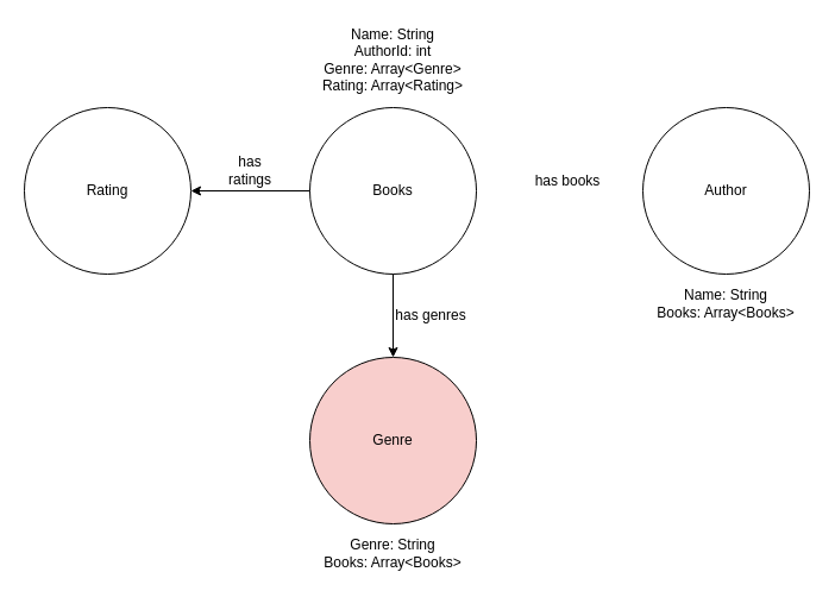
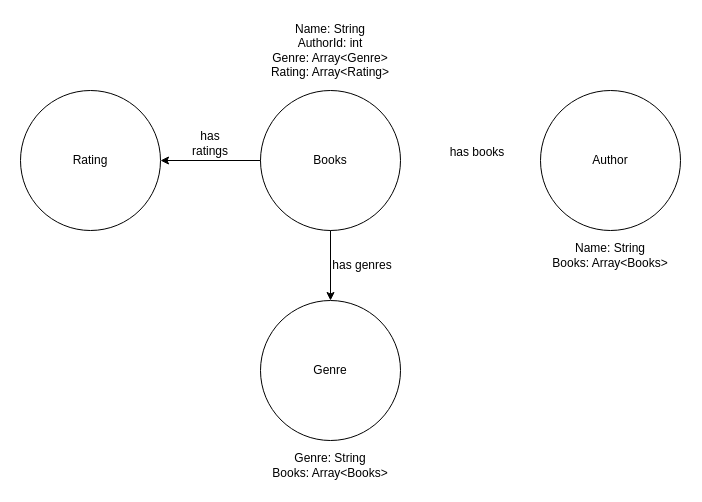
  <mxCell id="0" />
  <mxCell id="1" parent="0" />
  <mxCell id="2" value="Books" style="ellipse;whiteSpace=wrap;html=1;aspect=fixed;" vertex="1" parent="1"><mxGeometry x="260" y="90" width="140" height="140" as="geometry" /></mxCell>
  <mxCell id="3" value="Author" style="ellipse;whiteSpace=wrap;html=1;aspect=fixed;" vertex="1" parent="1"><mxGeometry x="540" y="90" width="140" height="140" as="geometry" /></mxCell>
- <mxCell id="4" value="Genre" style="ellipse;whiteSpace=wrap;html=1;aspect=fixed;fillColor=#f8cecc;" vertex="1" parent="1"><mxGeometry x="260" y="300" width="140" height="140" as="geometry" /></mxCell>
+ <mxCell id="4" value="Genre" style="ellipse;whiteSpace=wrap;html=1;aspect=fixed;" vertex="1" parent="1"><mxGeometry x="260" y="300" width="140" height="140" as="geometry" /></mxCell>
  <mxCell id="5" value="Rating" style="ellipse;whiteSpace=wrap;html=1;aspect=fixed;" vertex="1" parent="1"><mxGeometry x="20" y="90" width="140" height="140" as="geometry" /></mxCell>
  <mxCell id="6" value="has books" style="text;strokeColor=none;align=center;fillColor=none;html=1;verticalAlign=middle;whiteSpace=wrap;rounded=0;" vertex="1" parent="1"><mxGeometry x="447" y="137" width="60" height="30" as="geometry" /></mxCell>
  <mxCell id="7" value="" style="endArrow=classic;html=1;rounded=0;exitX=0;exitY=0.5;exitDx=0;exitDy=0;entryX=1;entryY=0.5;entryDx=0;entryDy=0;" edge="1" parent="1" source="2" target="5"><mxGeometry width="50" height="50" relative="1" as="geometry"><mxPoint x="320" y="230" as="sourcePoint" /><mxPoint x="370" y="180" as="targetPoint" /></mxGeometry></mxCell>
  <mxCell id="8" value="has ratings" style="text;strokeColor=none;align=center;fillColor=none;html=1;verticalAlign=middle;whiteSpace=wrap;rounded=0;" vertex="1" parent="1"><mxGeometry x="180" y="128" width="60" height="30" as="geometry" /></mxCell>
  <mxCell id="9" value="" style="endArrow=classic;html=1;rounded=0;entryX=0.5;entryY=0;entryDx=0;entryDy=0;" edge="1" parent="1" target="4"><mxGeometry width="50" height="50" relative="1" as="geometry"><mxPoint x="330" y="230" as="sourcePoint" /><mxPoint x="370" y="180" as="targetPoint" /></mxGeometry></mxCell>
  <mxCell id="10" value="has genres" style="text;strokeColor=none;align=center;fillColor=none;html=1;verticalAlign=middle;whiteSpace=wrap;rounded=0;" vertex="1" parent="1"><mxGeometry x="324" y="250" width="76" height="30" as="geometry" /></mxCell>
  <mxCell id="11" value="Name: String&lt;div&gt;AuthorId: int&lt;/div&gt;&lt;div&gt;Genre: Array&amp;lt;Genre&amp;gt;&lt;/div&gt;&lt;div&gt;Rating: Array&amp;lt;Rating&amp;gt;&lt;/div&gt;" style="text;strokeColor=none;align=center;fillColor=none;html=1;verticalAlign=middle;whiteSpace=wrap;rounded=0;" vertex="1" parent="1"><mxGeometry x="260" y="20" width="140" height="60" as="geometry" /></mxCell>
  <mxCell id="12" value="Name: String&lt;div&gt;Books: Array&amp;lt;Books&amp;gt;&lt;/div&gt;" style="text;strokeColor=none;align=center;fillColor=none;html=1;verticalAlign=middle;whiteSpace=wrap;rounded=0;" vertex="1" parent="1"><mxGeometry x="550" y="240" width="120" height="30" as="geometry" /></mxCell>
  <mxCell id="13" value="Genre: String&lt;div&gt;&lt;span style=&quot;background-color: initial;&quot;&gt;Books: Array&amp;lt;Books&amp;gt;&lt;/span&gt;&lt;/div&gt;" style="text;strokeColor=none;align=center;fillColor=none;html=1;verticalAlign=middle;whiteSpace=wrap;rounded=0;" vertex="1" parent="1"><mxGeometry x="267" y="450" width="126" height="30" as="geometry" /></mxCell>
